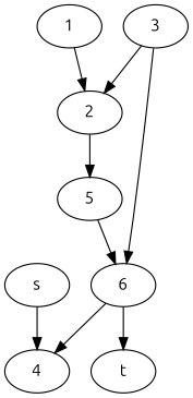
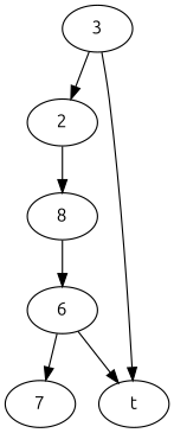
  digraph {
    fontname=Ubuntu
    rankdir=TB
    node [fontname=Ubuntu]
    edge [fontname=Ubuntu]
-   s
-   4
-   1
+   4 [label=7]
    2
-   5
+   5 [label=8]
    6
    t
    3
-   s -> 4
-   1 -> 2
    2 -> 5
    5 -> 6
    6 -> 4
    6 -> t
    3 -> 2
-   3 -> 6
+   3 -> t
  }
